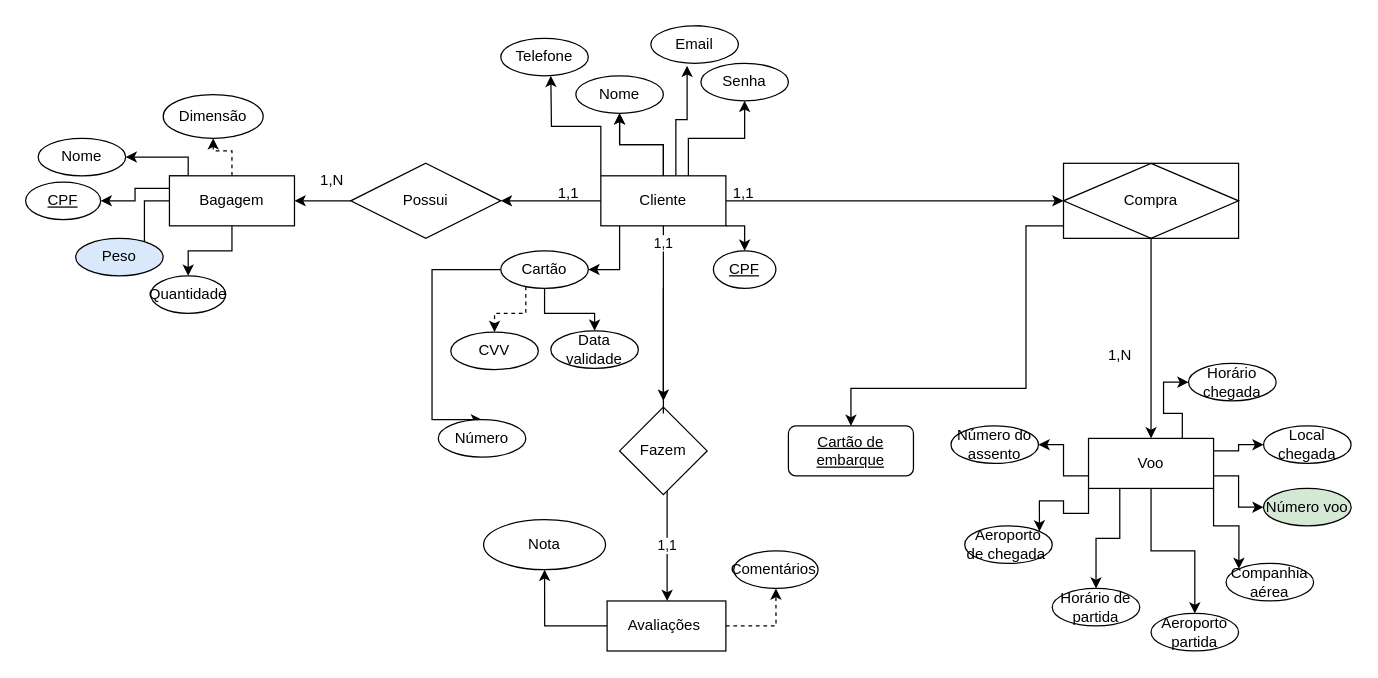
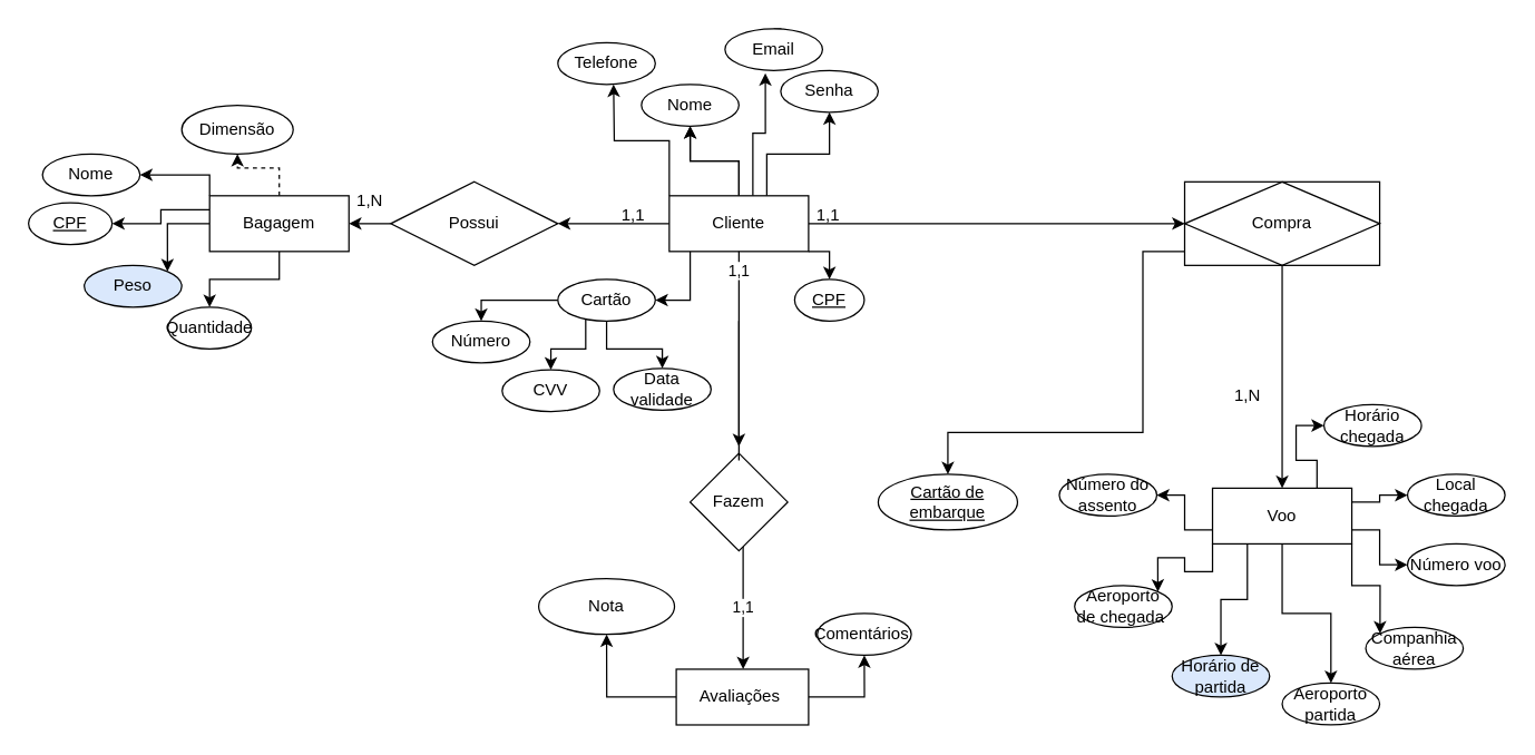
  <mxCell id="0" />
  <mxCell id="1" parent="0" />
  <mxCell id="2" style="edgeStyle=orthogonalEdgeStyle;rounded=0;orthogonalLoop=1;jettySize=auto;html=1;" edge="1" parent="1" source="11" target="54"><mxGeometry relative="1" as="geometry" /></mxCell>
  <mxCell id="3" style="edgeStyle=orthogonalEdgeStyle;rounded=0;orthogonalLoop=1;jettySize=auto;html=1;entryX=0.414;entryY=1.067;entryDx=0;entryDy=0;entryPerimeter=0;" edge="1" parent="1" source="11" target="13"><mxGeometry relative="1" as="geometry"><Array as="points"><mxPoint x="540" y="95" /><mxPoint x="549" y="95" /></Array></mxGeometry></mxCell>
  <mxCell id="4" style="edgeStyle=orthogonalEdgeStyle;rounded=0;orthogonalLoop=1;jettySize=auto;html=1;entryX=0.5;entryY=1;entryDx=0;entryDy=0;" edge="1" parent="1" source="11" target="14"><mxGeometry relative="1" as="geometry"><Array as="points"><mxPoint x="550" y="110" /><mxPoint x="595" y="110" /></Array></mxGeometry></mxCell>
  <mxCell id="5" style="edgeStyle=orthogonalEdgeStyle;rounded=0;orthogonalLoop=1;jettySize=auto;html=1;entryX=1;entryY=0.5;entryDx=0;entryDy=0;" edge="1" parent="1" source="11" target="23"><mxGeometry relative="1" as="geometry" /></mxCell>
  <mxCell id="6" style="edgeStyle=orthogonalEdgeStyle;rounded=0;orthogonalLoop=1;jettySize=auto;html=1;exitX=0;exitY=0;exitDx=0;exitDy=0;" edge="1" parent="1" source="11"><mxGeometry relative="1" as="geometry"><mxPoint x="440" y="60" as="targetPoint" /></mxGeometry></mxCell>
  <mxCell id="7" style="edgeStyle=orthogonalEdgeStyle;rounded=0;orthogonalLoop=1;jettySize=auto;html=1;entryX=1;entryY=0.5;entryDx=0;entryDy=0;" edge="1" parent="1" source="11" target="18"><mxGeometry relative="1" as="geometry"><Array as="points"><mxPoint x="495" y="215" /></Array></mxGeometry></mxCell>
  <mxCell id="8" style="edgeStyle=orthogonalEdgeStyle;rounded=0;orthogonalLoop=1;jettySize=auto;html=1;entryX=0;entryY=0.5;entryDx=0;entryDy=0;" edge="1" parent="1" source="11" target="52"><mxGeometry relative="1" as="geometry"><mxPoint x="770" y="170" as="targetPoint" /></mxGeometry></mxCell>
  <mxCell id="9" value="" style="edgeStyle=orthogonalEdgeStyle;rounded=0;orthogonalLoop=1;jettySize=auto;html=1;" edge="1" parent="1" source="11" target="54"><mxGeometry relative="1" as="geometry" /></mxCell>
  <mxCell id="10" style="edgeStyle=orthogonalEdgeStyle;rounded=0;orthogonalLoop=1;jettySize=auto;html=1;exitX=1;exitY=1;exitDx=0;exitDy=0;entryX=0.5;entryY=0;entryDx=0;entryDy=0;" edge="1" parent="1" source="11" target="74"><mxGeometry relative="1" as="geometry" /></mxCell>
  <mxCell id="11" value="Cliente" style="whiteSpace=wrap;html=1;align=center;" vertex="1" parent="1"><mxGeometry x="480" y="140" width="100" height="40" as="geometry" /></mxCell>
  <mxCell id="12" style="edgeStyle=orthogonalEdgeStyle;rounded=0;orthogonalLoop=1;jettySize=auto;html=1;exitX=0.5;exitY=0;exitDx=0;exitDy=0;" edge="1" parent="1" source="13"><mxGeometry relative="1" as="geometry"><mxPoint x="560" y="50" as="targetPoint" /></mxGeometry></mxCell>
  <mxCell id="13" value="Email" style="ellipse;whiteSpace=wrap;html=1;align=center;" vertex="1" parent="1"><mxGeometry x="520" y="20" width="70" height="30" as="geometry" /></mxCell>
  <mxCell id="14" value="Senha" style="ellipse;whiteSpace=wrap;html=1;align=center;" vertex="1" parent="1"><mxGeometry x="560" y="50" width="70" height="30" as="geometry" /></mxCell>
  <mxCell id="15" style="edgeStyle=orthogonalEdgeStyle;rounded=0;orthogonalLoop=1;jettySize=auto;html=1;entryX=0.5;entryY=0;entryDx=0;entryDy=0;" edge="1" parent="1" source="18" target="20"><mxGeometry relative="1" as="geometry"><Array as="points"><mxPoint x="345" y="215" /></Array></mxGeometry></mxCell>
  <mxCell id="16" style="edgeStyle=orthogonalEdgeStyle;rounded=0;orthogonalLoop=1;jettySize=auto;html=1;" edge="1" parent="1" source="18" target="21"><mxGeometry relative="1" as="geometry" /></mxCell>
- <mxCell id="17" style="edgeStyle=orthogonalEdgeStyle;rounded=0;orthogonalLoop=1;jettySize=auto;html=1;entryX=0.5;entryY=0;entryDx=0;entryDy=0;dashed=1;" edge="1" parent="1" source="18" target="19"><mxGeometry relative="1" as="geometry"><Array as="points"><mxPoint x="420" y="250" /><mxPoint x="395" y="250" /></Array></mxGeometry></mxCell>
+ <mxCell id="17" style="edgeStyle=orthogonalEdgeStyle;rounded=0;orthogonalLoop=1;jettySize=auto;html=1;entryX=0.5;entryY=0;entryDx=0;entryDy=0;" edge="1" parent="1" source="18" target="19"><mxGeometry relative="1" as="geometry"><Array as="points"><mxPoint x="420" y="250" /><mxPoint x="395" y="250" /></Array></mxGeometry></mxCell>
  <mxCell id="18" value="Cartão" style="ellipse;whiteSpace=wrap;html=1;align=center;" vertex="1" parent="1"><mxGeometry x="400" y="200" width="70" height="30" as="geometry" /></mxCell>
  <mxCell id="19" value="CVV" style="ellipse;whiteSpace=wrap;html=1;align=center;" vertex="1" parent="1"><mxGeometry x="360" y="265" width="70" height="30" as="geometry" /></mxCell>
- <mxCell id="20" value="Número" style="ellipse;whiteSpace=wrap;html=1;align=center;" vertex="1" parent="1"><mxGeometry x="350" y="335" width="70" height="30" as="geometry" /></mxCell>
+ <mxCell id="20" value="Número" style="ellipse;whiteSpace=wrap;html=1;align=center;" vertex="1" parent="1"><mxGeometry x="310" y="230" width="70" height="30" as="geometry" /></mxCell>
  <mxCell id="21" value="Data validade" style="ellipse;whiteSpace=wrap;html=1;align=center;" vertex="1" parent="1"><mxGeometry x="440" y="264" width="70" height="30" as="geometry" /></mxCell>
  <mxCell id="22" style="edgeStyle=orthogonalEdgeStyle;rounded=0;orthogonalLoop=1;jettySize=auto;html=1;entryX=1;entryY=0.5;entryDx=0;entryDy=0;" edge="1" parent="1" source="23" target="29"><mxGeometry relative="1" as="geometry" /></mxCell>
  <mxCell id="23" value="Possui" style="shape=rhombus;perimeter=rhombusPerimeter;whiteSpace=wrap;html=1;align=center;" vertex="1" parent="1"><mxGeometry x="280" y="130" width="120" height="60" as="geometry" /></mxCell>
  <mxCell id="24" style="edgeStyle=orthogonalEdgeStyle;rounded=0;orthogonalLoop=1;jettySize=auto;html=1;" edge="1" parent="1" source="29" target="73"><mxGeometry relative="1" as="geometry"><mxPoint x="200" y="200" as="targetPoint" /></mxGeometry></mxCell>
  <mxCell id="25" style="edgeStyle=orthogonalEdgeStyle;rounded=0;orthogonalLoop=1;jettySize=auto;html=1;entryX=1;entryY=0;entryDx=0;entryDy=0;" edge="1" parent="1" source="29" target="40"><mxGeometry relative="1" as="geometry" /></mxCell>
  <mxCell id="26" style="edgeStyle=orthogonalEdgeStyle;rounded=0;orthogonalLoop=1;jettySize=auto;html=1;dashed=1;" edge="1" parent="1" source="29" target="41"><mxGeometry relative="1" as="geometry" /></mxCell>
  <mxCell id="27" style="edgeStyle=orthogonalEdgeStyle;rounded=0;orthogonalLoop=1;jettySize=auto;html=1;exitX=0;exitY=0;exitDx=0;exitDy=0;entryX=1;entryY=0.5;entryDx=0;entryDy=0;" edge="1" parent="1" source="29"><mxGeometry relative="1" as="geometry"><Array as="points"><mxPoint x="150" y="125" /></Array><mxPoint x="100" y="125" as="targetPoint" /></mxGeometry></mxCell>
  <mxCell id="28" style="edgeStyle=orthogonalEdgeStyle;rounded=0;orthogonalLoop=1;jettySize=auto;html=1;exitX=0;exitY=0.25;exitDx=0;exitDy=0;entryX=1;entryY=0.5;entryDx=0;entryDy=0;" edge="1" parent="1" source="29" target="72"><mxGeometry relative="1" as="geometry" /></mxCell>
- <mxCell id="29" value="Bagagem" style="whiteSpace=wrap;html=1;align=center;" vertex="1" parent="1"><mxGeometry x="135" y="140" width="100" height="40" as="geometry" /></mxCell>
+ <mxCell id="29" value="Bagagem" style="whiteSpace=wrap;html=1;align=center;" vertex="1" parent="1"><mxGeometry x="150" y="140" width="100" height="40" as="geometry" /></mxCell>
  <mxCell id="30" style="edgeStyle=orthogonalEdgeStyle;rounded=0;orthogonalLoop=1;jettySize=auto;html=1;" edge="1" parent="1"><mxGeometry relative="1" as="geometry"><mxPoint x="930" y="360" as="targetPoint" /><mxPoint x="940" y="370" as="sourcePoint" /></mxGeometry></mxCell>
  <mxCell id="31" style="edgeStyle=orthogonalEdgeStyle;rounded=0;orthogonalLoop=1;jettySize=auto;html=1;exitX=0;exitY=0.75;exitDx=0;exitDy=0;" edge="1" parent="1" source="39" target="46"><mxGeometry relative="1" as="geometry" /></mxCell>
  <mxCell id="32" style="edgeStyle=orthogonalEdgeStyle;rounded=0;orthogonalLoop=1;jettySize=auto;html=1;exitX=0.25;exitY=1;exitDx=0;exitDy=0;entryX=0.5;entryY=0;entryDx=0;entryDy=0;" edge="1" parent="1" source="39" target="43"><mxGeometry relative="1" as="geometry" /></mxCell>
  <mxCell id="33" style="edgeStyle=orthogonalEdgeStyle;rounded=0;orthogonalLoop=1;jettySize=auto;html=1;exitX=0;exitY=1;exitDx=0;exitDy=0;entryX=1;entryY=0;entryDx=0;entryDy=0;" edge="1" parent="1" source="39" target="48"><mxGeometry relative="1" as="geometry" /></mxCell>
  <mxCell id="34" style="edgeStyle=orthogonalEdgeStyle;rounded=0;orthogonalLoop=1;jettySize=auto;html=1;exitX=1;exitY=1;exitDx=0;exitDy=0;entryX=0;entryY=0;entryDx=0;entryDy=0;" edge="1" parent="1" source="39" target="49"><mxGeometry relative="1" as="geometry" /></mxCell>
  <mxCell id="35" style="edgeStyle=orthogonalEdgeStyle;rounded=0;orthogonalLoop=1;jettySize=auto;html=1;exitX=1;exitY=0.75;exitDx=0;exitDy=0;entryX=0;entryY=0.5;entryDx=0;entryDy=0;" edge="1" parent="1" source="39" target="44"><mxGeometry relative="1" as="geometry" /></mxCell>
  <mxCell id="36" style="edgeStyle=orthogonalEdgeStyle;rounded=0;orthogonalLoop=1;jettySize=auto;html=1;exitX=1;exitY=0.25;exitDx=0;exitDy=0;entryX=0;entryY=0.5;entryDx=0;entryDy=0;" edge="1" parent="1" source="39" target="45"><mxGeometry relative="1" as="geometry" /></mxCell>
  <mxCell id="37" style="edgeStyle=orthogonalEdgeStyle;rounded=0;orthogonalLoop=1;jettySize=auto;html=1;exitX=0.75;exitY=0;exitDx=0;exitDy=0;entryX=0;entryY=0.5;entryDx=0;entryDy=0;" edge="1" parent="1" source="39" target="42"><mxGeometry relative="1" as="geometry" /></mxCell>
  <mxCell id="38" style="edgeStyle=orthogonalEdgeStyle;rounded=0;orthogonalLoop=1;jettySize=auto;html=1;entryX=0.5;entryY=0;entryDx=0;entryDy=0;" edge="1" parent="1" source="39" target="47"><mxGeometry relative="1" as="geometry" /></mxCell>
  <mxCell id="39" value="Voo" style="whiteSpace=wrap;html=1;align=center;" vertex="1" parent="1"><mxGeometry x="870" y="350" width="100" height="40" as="geometry" /></mxCell>
  <mxCell id="40" value="Peso" style="ellipse;whiteSpace=wrap;html=1;align=center;fillColor=#dae8fc;" vertex="1" parent="1"><mxGeometry x="60" y="190" width="70" height="30" as="geometry" /></mxCell>
  <mxCell id="41" value="Dimensão" style="ellipse;whiteSpace=wrap;html=1;align=center;" vertex="1" parent="1"><mxGeometry x="130" y="75" width="80" height="35" as="geometry" /></mxCell>
  <mxCell id="42" value="Horário chegada" style="ellipse;whiteSpace=wrap;html=1;align=center;" vertex="1" parent="1"><mxGeometry x="950" y="290" width="70" height="30" as="geometry" /></mxCell>
- <mxCell id="43" value="Horário de partida" style="ellipse;whiteSpace=wrap;html=1;align=center;" vertex="1" parent="1"><mxGeometry x="841" y="470" width="70" height="30" as="geometry" /></mxCell>
- <mxCell id="44" value="Número voo" style="ellipse;whiteSpace=wrap;html=1;align=center;fillColor=#d5e8d4;" vertex="1" parent="1"><mxGeometry x="1010" y="390" width="70" height="30" as="geometry" /></mxCell>
+ <mxCell id="43" value="Horário de partida" style="ellipse;whiteSpace=wrap;html=1;align=center;fillColor=#dae8fc;" vertex="1" parent="1"><mxGeometry x="841" y="470" width="70" height="30" as="geometry" /></mxCell>
+ <mxCell id="44" value="Número voo" style="ellipse;whiteSpace=wrap;html=1;align=center;" vertex="1" parent="1"><mxGeometry x="1010" y="390" width="70" height="30" as="geometry" /></mxCell>
  <mxCell id="45" value="Local chegada" style="ellipse;whiteSpace=wrap;html=1;align=center;" vertex="1" parent="1"><mxGeometry x="1010" y="340" width="70" height="30" as="geometry" /></mxCell>
  <mxCell id="46" value="Número do assento" style="ellipse;whiteSpace=wrap;html=1;align=center;" vertex="1" parent="1"><mxGeometry x="760" y="340" width="70" height="30" as="geometry" /></mxCell>
  <mxCell id="47" value="Aeroporto partida" style="ellipse;whiteSpace=wrap;html=1;align=center;" vertex="1" parent="1"><mxGeometry x="920" y="490" width="70" height="30" as="geometry" /></mxCell>
  <mxCell id="48" value="Aeroporto de chegada&amp;nbsp;" style="ellipse;whiteSpace=wrap;html=1;align=center;" vertex="1" parent="1"><mxGeometry x="771" y="420" width="70" height="30" as="geometry" /></mxCell>
  <mxCell id="49" value="Companhia aérea" style="ellipse;whiteSpace=wrap;html=1;align=center;" vertex="1" parent="1"><mxGeometry x="980" y="450" width="70" height="30" as="geometry" /></mxCell>
  <mxCell id="50" style="edgeStyle=orthogonalEdgeStyle;rounded=0;orthogonalLoop=1;jettySize=auto;html=1;entryX=0.5;entryY=0;entryDx=0;entryDy=0;" edge="1" parent="1" source="52" target="55"><mxGeometry relative="1" as="geometry"><Array as="points"><mxPoint x="820" y="180" /><mxPoint x="820" y="310" /><mxPoint x="680" y="310" /></Array></mxGeometry></mxCell>
  <mxCell id="51" style="edgeStyle=orthogonalEdgeStyle;rounded=0;orthogonalLoop=1;jettySize=auto;html=1;exitX=0.5;exitY=1;exitDx=0;exitDy=0;entryX=0.5;entryY=0;entryDx=0;entryDy=0;" edge="1" parent="1" source="52" target="39"><mxGeometry relative="1" as="geometry" /></mxCell>
  <mxCell id="52" value="Compra" style="shape=associativeEntity;whiteSpace=wrap;html=1;align=center;" vertex="1" parent="1"><mxGeometry x="850" y="130" width="140" height="60" as="geometry" /></mxCell>
  <mxCell id="53" style="edgeStyle=orthogonalEdgeStyle;rounded=0;orthogonalLoop=1;jettySize=auto;html=1;exitX=0.5;exitY=1;exitDx=0;exitDy=0;" edge="1" parent="1" source="44" target="44"><mxGeometry relative="1" as="geometry" /></mxCell>
  <mxCell id="54" value="Nome" style="ellipse;whiteSpace=wrap;html=1;align=center;" vertex="1" parent="1"><mxGeometry x="460" y="60" width="70" height="30" as="geometry" /></mxCell>
- <mxCell id="55" value="Cartão de embarque" style="whiteSpace=wrap;html=1;align=center;fontStyle=4;rounded=1;" vertex="1" parent="1"><mxGeometry x="630" y="340" width="100" height="40" as="geometry" /></mxCell>
+ <mxCell id="55" value="Cartão de embarque" style="ellipse;whiteSpace=wrap;html=1;align=center;fontStyle=4;" vertex="1" parent="1"><mxGeometry x="630" y="340" width="100" height="40" as="geometry" /></mxCell>
  <mxCell id="56" value="1,1" style="text;strokeColor=none;fillColor=none;spacingLeft=4;spacingRight=4;overflow=hidden;rotatable=0;points=[[0,0.5],[1,0.5]];portConstraint=eastwest;fontSize=12;" vertex="1" parent="1"><mxGeometry x="580" y="140" width="40" height="30" as="geometry" /></mxCell>
  <mxCell id="57" value="1,N" style="text;strokeColor=none;fillColor=none;spacingLeft=4;spacingRight=4;overflow=hidden;rotatable=0;points=[[0,0.5],[1,0.5]];portConstraint=eastwest;fontSize=12;" vertex="1" parent="1"><mxGeometry x="880" y="270" width="40" height="30" as="geometry" /></mxCell>
  <mxCell id="58" value="1,N" style="text;strokeColor=none;fillColor=none;spacingLeft=4;spacingRight=4;overflow=hidden;rotatable=0;points=[[0,0.5],[1,0.5]];portConstraint=eastwest;fontSize=12;" vertex="1" parent="1"><mxGeometry x="250" y="130" width="40" height="30" as="geometry" /></mxCell>
  <mxCell id="59" value="1,1" style="text;strokeColor=none;fillColor=none;spacingLeft=4;spacingRight=4;overflow=hidden;rotatable=0;points=[[0,0.5],[1,0.5]];portConstraint=eastwest;fontSize=12;" vertex="1" parent="1"><mxGeometry x="440" y="140" width="40" height="30" as="geometry" /></mxCell>
  <mxCell id="60" value="Telefone" style="ellipse;whiteSpace=wrap;html=1;align=center;" vertex="1" parent="1"><mxGeometry x="400" y="30" width="70" height="30" as="geometry" /></mxCell>
- <mxCell id="61" value="" style="edgeStyle=orthogonalEdgeStyle;rounded=0;orthogonalLoop=1;jettySize=auto;html=1;dashed=1;" edge="1" parent="1" source="63" target="65"><mxGeometry relative="1" as="geometry" /></mxCell>
+ <mxCell id="61" value="" style="edgeStyle=orthogonalEdgeStyle;rounded=0;orthogonalLoop=1;jettySize=auto;html=1;" edge="1" parent="1" source="63" target="65"><mxGeometry relative="1" as="geometry" /></mxCell>
  <mxCell id="62" value="" style="edgeStyle=orthogonalEdgeStyle;rounded=0;orthogonalLoop=1;jettySize=auto;html=1;" edge="1" parent="1" source="63" target="66"><mxGeometry relative="1" as="geometry" /></mxCell>
  <mxCell id="63" value="Avaliações&amp;nbsp;" style="rounded=0;whiteSpace=wrap;html=1;" vertex="1" parent="1"><mxGeometry x="485" y="480" width="95" height="40" as="geometry" /></mxCell>
  <mxCell id="64" value="1,1" style="edgeStyle=orthogonalEdgeStyle;rounded=0;orthogonalLoop=1;jettySize=auto;html=1;" edge="1" parent="1" source="67"><mxGeometry relative="1" as="geometry"><Array as="points"><mxPoint x="533" y="410" /><mxPoint x="533" y="410" /></Array><mxPoint x="533" y="480" as="targetPoint" /></mxGeometry></mxCell>
  <mxCell id="65" value="Comentários&amp;nbsp;" style="ellipse;whiteSpace=wrap;html=1;rounded=0;" vertex="1" parent="1"><mxGeometry x="586.25" y="440" width="67.5" height="30" as="geometry" /></mxCell>
  <mxCell id="66" value="Nota" style="ellipse;whiteSpace=wrap;html=1;rounded=0;" vertex="1" parent="1"><mxGeometry x="386.25" y="415" width="97.5" height="40" as="geometry" /></mxCell>
  <mxCell id="67" value="Fazem" style="rhombus;whiteSpace=wrap;html=1;" vertex="1" parent="1"><mxGeometry x="495" y="325" width="70" height="70" as="geometry" /></mxCell>
  <mxCell id="68" value="" style="edgeStyle=orthogonalEdgeStyle;rounded=0;orthogonalLoop=1;jettySize=auto;html=1;endArrow=none;" edge="1" parent="1" source="11"><mxGeometry relative="1" as="geometry"><mxPoint x="530" y="330" as="targetPoint" /><mxPoint x="530" y="180" as="sourcePoint" /></mxGeometry></mxCell>
  <mxCell id="69" value="1,1&lt;br&gt;" style="edgeLabel;html=1;align=center;verticalAlign=middle;resizable=0;points=[];" connectable="0" vertex="1" parent="68"><mxGeometry x="-0.825" y="-1" relative="1" as="geometry"><mxPoint as="offset" /></mxGeometry></mxCell>
  <mxCell id="70" value="" style="endArrow=classic;html=1;rounded=0;" edge="1" parent="1"><mxGeometry width="50" height="50" relative="1" as="geometry"><mxPoint x="530" y="230" as="sourcePoint" /><mxPoint x="530" y="320" as="targetPoint" /><Array as="points"><mxPoint x="530" y="250" /><mxPoint x="530" y="270" /></Array></mxGeometry></mxCell>
  <mxCell id="71" value="Nome" style="ellipse;whiteSpace=wrap;html=1;" vertex="1" parent="1"><mxGeometry x="30" y="110" width="70" height="30" as="geometry" /></mxCell>
  <mxCell id="72" value="CPF" style="ellipse;whiteSpace=wrap;html=1;align=center;fontStyle=4;" vertex="1" parent="1"><mxGeometry x="20" y="145" width="60" height="30" as="geometry" /></mxCell>
  <mxCell id="73" value="Quantidade" style="ellipse;whiteSpace=wrap;html=1;" vertex="1" parent="1"><mxGeometry x="120" y="220" width="60" height="30" as="geometry" /></mxCell>
  <mxCell id="74" value="CPF" style="ellipse;whiteSpace=wrap;html=1;align=center;fontStyle=4;" vertex="1" parent="1"><mxGeometry x="570" y="200" width="50" height="30" as="geometry" /></mxCell>
